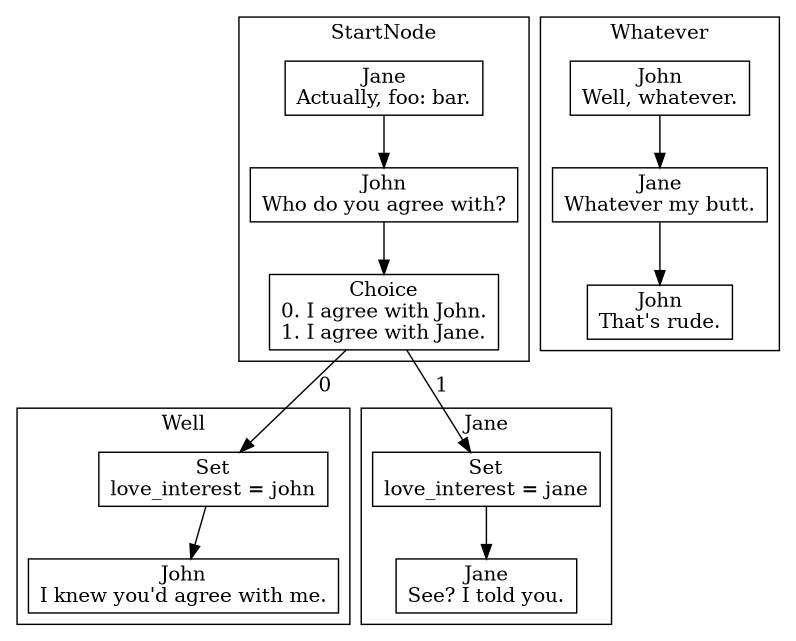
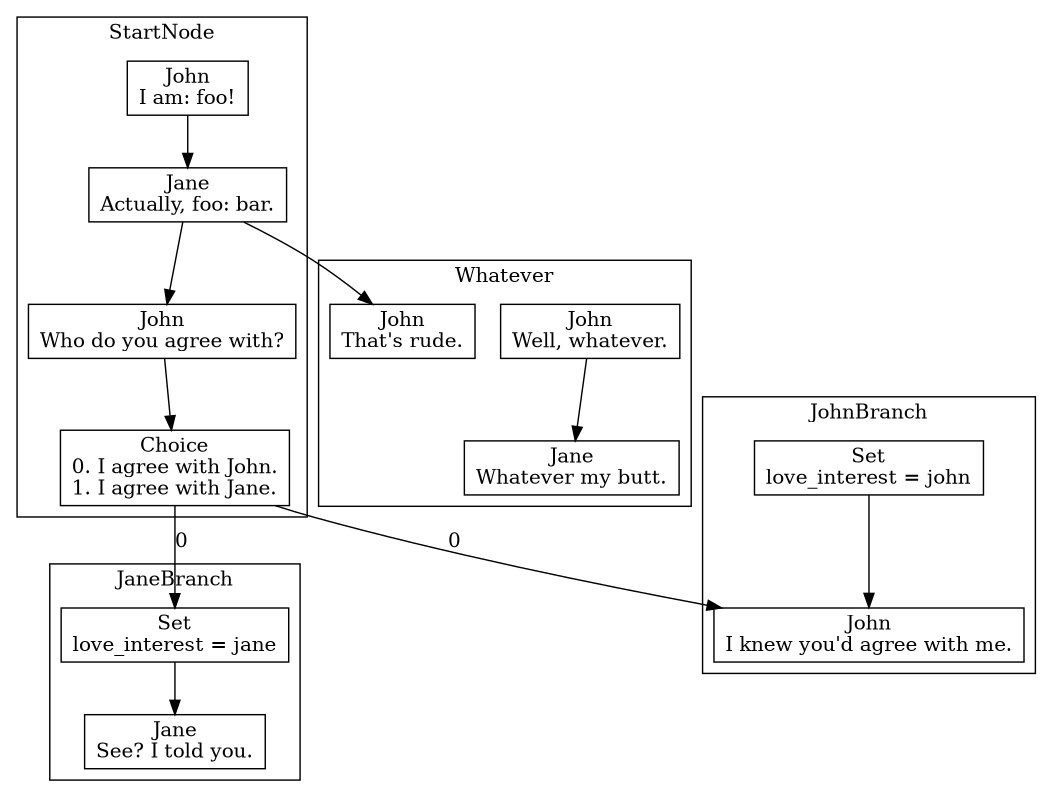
  digraph {
    node [shape=box]
+   n1 [label="John\nI am: foo!"]
    n2 [label="Jane\nActually, foo: bar."]
    n3 [label="John\nWho do you agree with?"]
    n4 [label="Choice\n0. I agree with John.\n1. I agree with Jane."]
    n5 [label="Set\nlove_interest = john"]
    n6 [label="John\nI knew you'd agree with me."]
    n7 [label="Set\nlove_interest = jane"]
    n8 [label="Jane\nSee? I told you."]
    n9 [label="John\nWell, whatever."]
    n10 [label="Jane\nWhatever my butt."]
    n11 [label="John\nThat's rude."]
    subgraph cluster_1 {
      label=StartNode
+     n1
      n2
      n3
      n4
    }
    subgraph cluster_2 {
-     label=Well
+     label=JohnBranch
      n5
      n6
    }
    subgraph cluster_3 {
-     label=Jane
+     label=JaneBranch
      n7
      n8
    }
    subgraph cluster_4 {
      label=Whatever
      n9
      n10
      n11
    }
+   n1 -> n2
    n2 -> n3
    n3 -> n4
-   n4 -> n5 [label=0]
-   n4 -> n7 [label=1]
+   n4 -> n6 [label=0]
+   n4 -> n7 [label=0]
    n5 -> n6
    n7 -> n8
    n9 -> n10
-   n10 -> n11
+   n2 -> n11
  }
